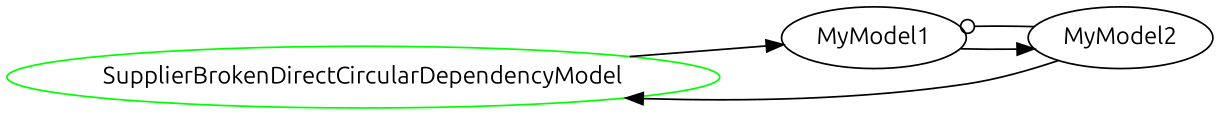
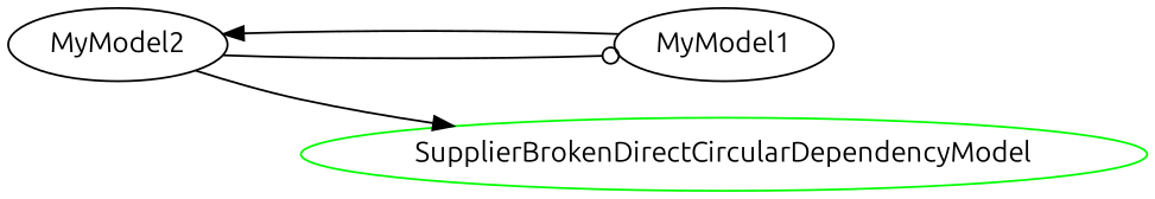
  digraph {
    fontname=Ubuntu
    rankdir=LR
    splines=true
    node [fontname=Ubuntu]
    edge [fontname=Ubuntu]
    n1 [color=green label=SupplierBrokenDirectCircularDependencyModel]
    n2 [label=MyModel1]
    n3 [label=MyModel2]
-   n1 -> n2
    n2 -> n3
    n3 -> n1
    n3 -> n2 [arrowhead=odot]
  }
